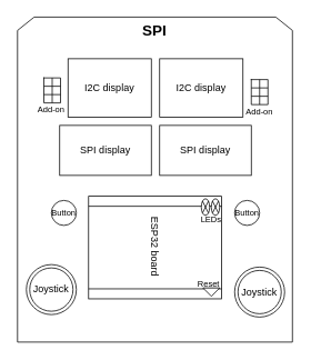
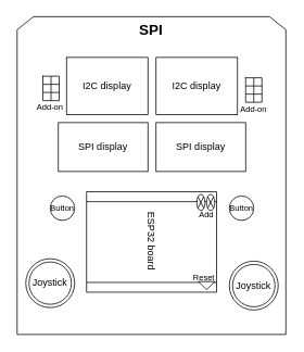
  <mxCell id="0" />
  <mxCell id="1" parent="0" />
  <mxCell id="2" value="SPI" style="shape=loopLimit;whiteSpace=wrap;html=1;verticalAlign=top;fontStyle=1;fontSize=18;" vertex="1" parent="1"><mxGeometry x="20.38" y="20" width="330" height="390" as="geometry" /></mxCell>
  <mxCell id="3" value="SPI display" style="rounded=0;whiteSpace=wrap;html=1;" vertex="1" parent="1"><mxGeometry x="71" y="150" width="110" height="60" as="geometry" /></mxCell>
  <mxCell id="4" value="SPI display" style="rounded=0;whiteSpace=wrap;html=1;" vertex="1" parent="1"><mxGeometry x="191" y="150" width="110" height="60" as="geometry" /></mxCell>
  <mxCell id="5" value="I2C display" style="rounded=0;whiteSpace=wrap;html=1;" vertex="1" parent="1"><mxGeometry x="81" y="70" width="100" height="70" as="geometry" /></mxCell>
  <mxCell id="6" value="I2C display" style="rounded=0;whiteSpace=wrap;html=1;" vertex="1" parent="1"><mxGeometry x="191" y="70" width="100" height="70" as="geometry" /></mxCell>
  <mxCell id="7" value="ESP32 board" style="shape=process;whiteSpace=wrap;html=1;backgroundOutline=1;rotation=90;" vertex="1" parent="1"><mxGeometry x="123.98" y="216.74" width="123.12" height="159.65" as="geometry" /></mxCell>
  <mxCell id="8" value="Button" style="ellipse;whiteSpace=wrap;html=1;aspect=fixed;fontSize=10;" vertex="1" parent="1"><mxGeometry x="61" y="240" width="30" height="30" as="geometry" /></mxCell>
  <mxCell id="9" value="Button" style="ellipse;whiteSpace=wrap;html=1;aspect=fixed;fontSize=10;" vertex="1" parent="1"><mxGeometry x="281" y="240" width="30" height="30" as="geometry" /></mxCell>
  <mxCell id="10" value="" style="triangle;whiteSpace=wrap;html=1;rotation=90;" vertex="1" parent="1"><mxGeometry x="248" y="340" width="10" height="20" as="geometry" /></mxCell>
  <mxCell id="11" value="" style="shape=sumEllipse;perimeter=ellipsePerimeter;whiteSpace=wrap;html=1;backgroundOutline=1;" vertex="1" parent="1"><mxGeometry x="241" y="238" width="10" height="20" as="geometry" /></mxCell>
  <mxCell id="12" value="" style="shape=sumEllipse;perimeter=ellipsePerimeter;whiteSpace=wrap;html=1;backgroundOutline=1;" vertex="1" parent="1"><mxGeometry x="253" y="238" width="10" height="20" as="geometry" /></mxCell>
  <mxCell id="13" value="" style="shape=table;html=1;whiteSpace=wrap;startSize=0;container=1;collapsible=0;childLayout=tableLayout;" vertex="1" parent="1"><mxGeometry x="301" y="95" width="20" height="30" as="geometry" /></mxCell>
  <mxCell id="14" value="" style="shape=partialRectangle;html=1;whiteSpace=wrap;collapsible=0;dropTarget=0;pointerEvents=0;fillColor=none;top=0;left=0;bottom=0;right=0;points=[[0,0.5],[1,0.5]];portConstraint=eastwest;" vertex="1" parent="13"><mxGeometry width="20" height="10" as="geometry" /></mxCell>
  <mxCell id="15" value="" style="shape=partialRectangle;html=1;whiteSpace=wrap;connectable=0;overflow=hidden;fillColor=none;top=0;left=0;bottom=0;right=0;" vertex="1" parent="14"><mxGeometry width="10" height="10" as="geometry" /></mxCell>
  <mxCell id="16" value="" style="shape=partialRectangle;html=1;whiteSpace=wrap;connectable=0;overflow=hidden;fillColor=none;top=0;left=0;bottom=0;right=0;" vertex="1" parent="14"><mxGeometry x="10" width="10" height="10" as="geometry" /></mxCell>
  <mxCell id="17" value="" style="shape=partialRectangle;html=1;whiteSpace=wrap;collapsible=0;dropTarget=0;pointerEvents=0;fillColor=none;top=0;left=0;bottom=0;right=0;points=[[0,0.5],[1,0.5]];portConstraint=eastwest;" vertex="1" parent="13"><mxGeometry y="10" width="20" height="10" as="geometry" /></mxCell>
  <mxCell id="18" value="" style="shape=partialRectangle;html=1;whiteSpace=wrap;connectable=0;overflow=hidden;fillColor=none;top=0;left=0;bottom=0;right=0;" vertex="1" parent="17"><mxGeometry width="10" height="10" as="geometry" /></mxCell>
  <mxCell id="19" value="" style="shape=partialRectangle;html=1;whiteSpace=wrap;connectable=0;overflow=hidden;fillColor=none;top=0;left=0;bottom=0;right=0;" vertex="1" parent="17"><mxGeometry x="10" width="10" height="10" as="geometry" /></mxCell>
  <mxCell id="20" value="" style="shape=partialRectangle;html=1;whiteSpace=wrap;collapsible=0;dropTarget=0;pointerEvents=0;fillColor=none;top=0;left=0;bottom=0;right=0;points=[[0,0.5],[1,0.5]];portConstraint=eastwest;" vertex="1" parent="13"><mxGeometry y="20" width="20" height="10" as="geometry" /></mxCell>
  <mxCell id="21" value="" style="shape=partialRectangle;html=1;whiteSpace=wrap;connectable=0;overflow=hidden;fillColor=none;top=0;left=0;bottom=0;right=0;" vertex="1" parent="20"><mxGeometry width="10" height="10" as="geometry" /></mxCell>
  <mxCell id="22" value="" style="shape=partialRectangle;html=1;whiteSpace=wrap;connectable=0;overflow=hidden;fillColor=none;top=0;left=0;bottom=0;right=0;" vertex="1" parent="20"><mxGeometry x="10" width="10" height="10" as="geometry" /></mxCell>
  <mxCell id="23" value="" style="shape=table;html=1;whiteSpace=wrap;startSize=0;container=1;collapsible=0;childLayout=tableLayout;" vertex="1" parent="1"><mxGeometry x="52" y="93" width="20" height="30" as="geometry" /></mxCell>
  <mxCell id="24" value="" style="shape=partialRectangle;html=1;whiteSpace=wrap;collapsible=0;dropTarget=0;pointerEvents=0;fillColor=none;top=0;left=0;bottom=0;right=0;points=[[0,0.5],[1,0.5]];portConstraint=eastwest;" vertex="1" parent="23"><mxGeometry width="20" height="10" as="geometry" /></mxCell>
  <mxCell id="25" value="" style="shape=partialRectangle;html=1;whiteSpace=wrap;connectable=0;overflow=hidden;fillColor=none;top=0;left=0;bottom=0;right=0;" vertex="1" parent="24"><mxGeometry width="10" height="10" as="geometry" /></mxCell>
  <mxCell id="26" value="" style="shape=partialRectangle;html=1;whiteSpace=wrap;connectable=0;overflow=hidden;fillColor=none;top=0;left=0;bottom=0;right=0;" vertex="1" parent="24"><mxGeometry x="10" width="10" height="10" as="geometry" /></mxCell>
  <mxCell id="27" value="" style="shape=partialRectangle;html=1;whiteSpace=wrap;collapsible=0;dropTarget=0;pointerEvents=0;fillColor=none;top=0;left=0;bottom=0;right=0;points=[[0,0.5],[1,0.5]];portConstraint=eastwest;" vertex="1" parent="23"><mxGeometry y="10" width="20" height="10" as="geometry" /></mxCell>
  <mxCell id="28" value="" style="shape=partialRectangle;html=1;whiteSpace=wrap;connectable=0;overflow=hidden;fillColor=none;top=0;left=0;bottom=0;right=0;" vertex="1" parent="27"><mxGeometry width="10" height="10" as="geometry" /></mxCell>
  <mxCell id="29" value="" style="shape=partialRectangle;html=1;whiteSpace=wrap;connectable=0;overflow=hidden;fillColor=none;top=0;left=0;bottom=0;right=0;" vertex="1" parent="27"><mxGeometry x="10" width="10" height="10" as="geometry" /></mxCell>
  <mxCell id="30" value="" style="shape=partialRectangle;html=1;whiteSpace=wrap;collapsible=0;dropTarget=0;pointerEvents=0;fillColor=none;top=0;left=0;bottom=0;right=0;points=[[0,0.5],[1,0.5]];portConstraint=eastwest;" vertex="1" parent="23"><mxGeometry y="20" width="20" height="10" as="geometry" /></mxCell>
  <mxCell id="31" value="" style="shape=partialRectangle;html=1;whiteSpace=wrap;connectable=0;overflow=hidden;fillColor=none;top=0;left=0;bottom=0;right=0;" vertex="1" parent="30"><mxGeometry width="10" height="10" as="geometry" /></mxCell>
  <mxCell id="32" value="" style="shape=partialRectangle;html=1;whiteSpace=wrap;connectable=0;overflow=hidden;fillColor=none;top=0;left=0;bottom=0;right=0;" vertex="1" parent="30"><mxGeometry x="10" width="10" height="10" as="geometry" /></mxCell>
  <mxCell id="33" value="Add-on" style="text;html=1;strokeColor=none;fillColor=none;align=center;verticalAlign=middle;whiteSpace=wrap;rounded=0;fontSize=10;" vertex="1" parent="1"><mxGeometry x="41" y="120" width="40" height="20" as="geometry" /></mxCell>
  <mxCell id="34" value="Add-on" style="text;html=1;strokeColor=none;fillColor=none;align=center;verticalAlign=middle;whiteSpace=wrap;rounded=0;fontSize=10;" vertex="1" parent="1"><mxGeometry x="291" y="123" width="40" height="20" as="geometry" /></mxCell>
  <mxCell id="35" value="&lt;font style=&quot;font-size: 12px&quot;&gt;Joystick&lt;/font&gt;" style="ellipse;shape=doubleEllipse;whiteSpace=wrap;html=1;aspect=fixed;fontSize=10;" vertex="1" parent="1"><mxGeometry x="31" y="317" width="60" height="60" as="geometry" /></mxCell>
  <mxCell id="36" value="&lt;font style=&quot;font-size: 12px&quot;&gt;Joystick&lt;/font&gt;" style="ellipse;shape=doubleEllipse;whiteSpace=wrap;html=1;aspect=fixed;fontSize=10;" vertex="1" parent="1"><mxGeometry x="281" y="320" width="60" height="60" as="geometry" /></mxCell>
- <mxCell id="37" value="LEDs" style="text;html=1;strokeColor=none;fillColor=none;align=center;verticalAlign=middle;whiteSpace=wrap;rounded=0;fontSize=10;" vertex="1" parent="1"><mxGeometry x="233" y="253" width="40" height="20" as="geometry" /></mxCell>
+ <mxCell id="37" value="Add" style="text;html=1;strokeColor=none;fillColor=none;align=center;verticalAlign=middle;whiteSpace=wrap;rounded=0;fontSize=10;" vertex="1" parent="1"><mxGeometry x="233" y="253" width="40" height="20" as="geometry" /></mxCell>
  <mxCell id="38" value="Reset" style="text;html=1;strokeColor=none;fillColor=none;align=center;verticalAlign=middle;whiteSpace=wrap;rounded=0;fontSize=10;" vertex="1" parent="1"><mxGeometry x="230" y="330" width="40" height="20" as="geometry" /></mxCell>
